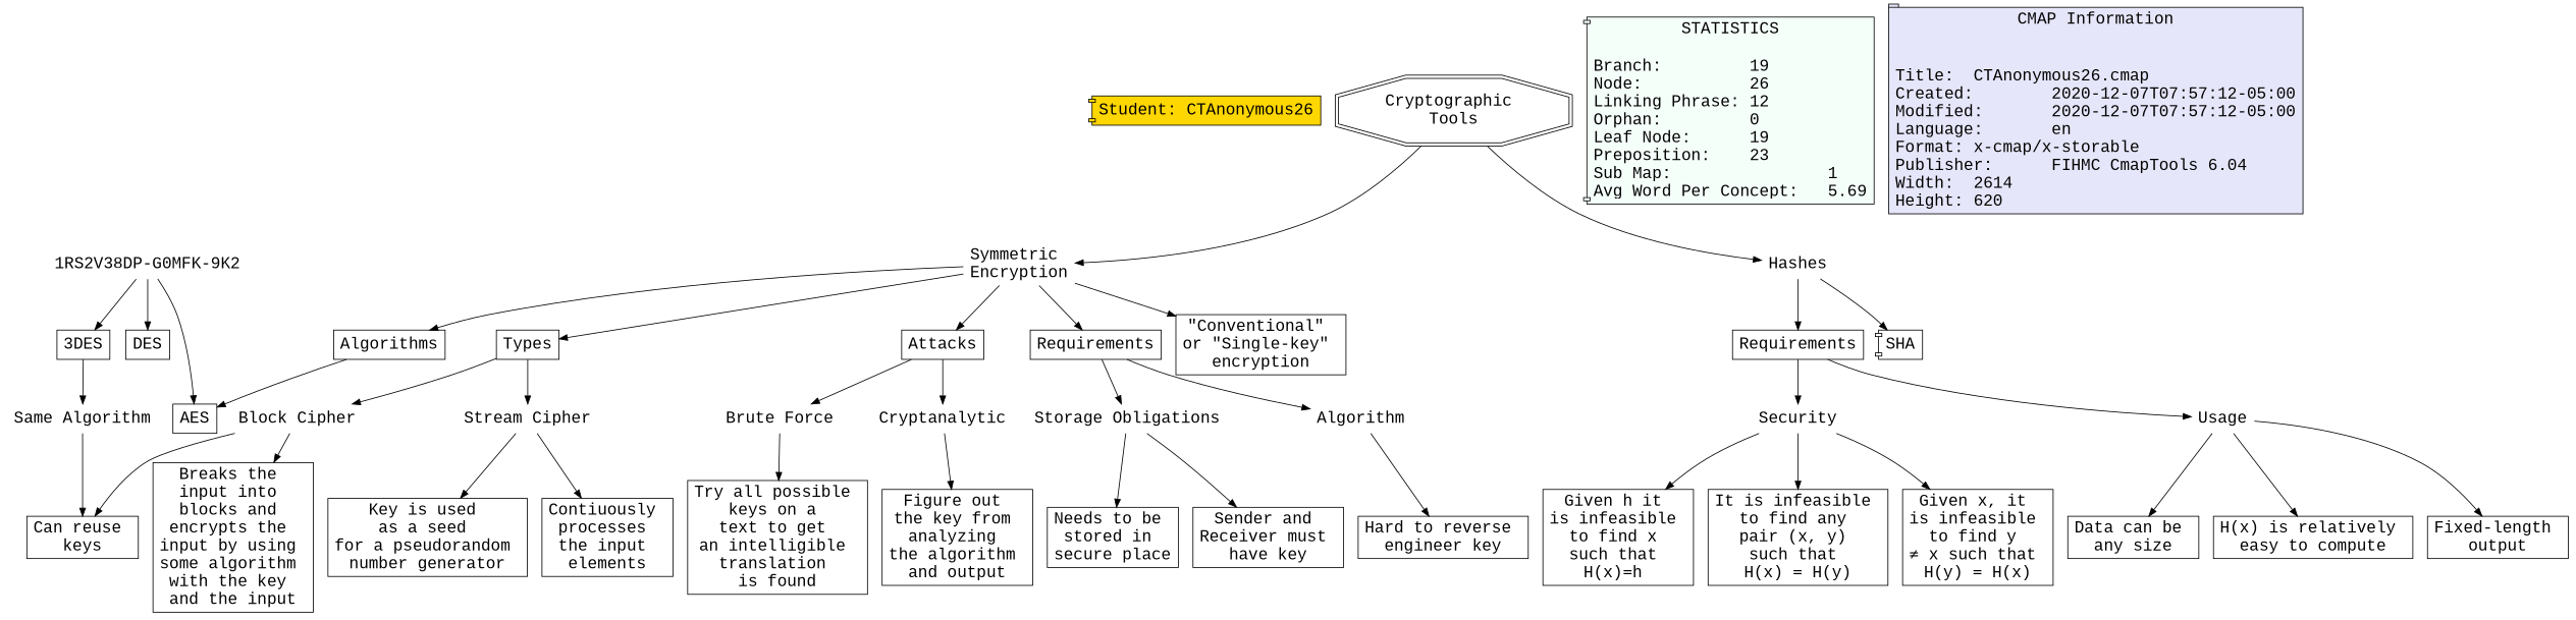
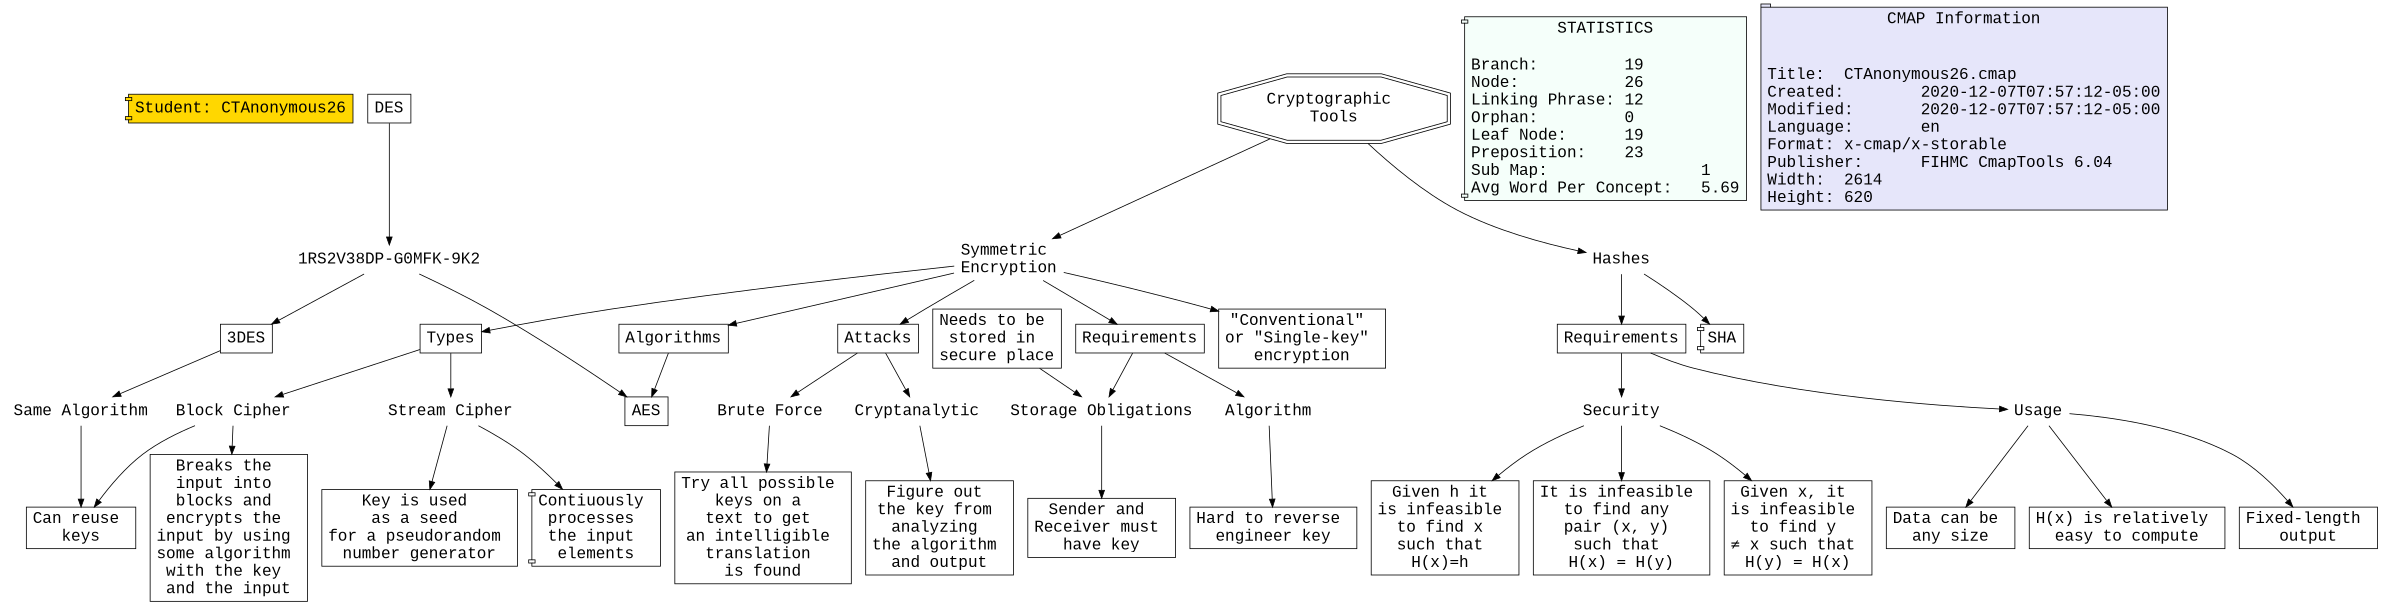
  digraph {
    fontname="Liberation Mono"
    node [fillcolor=white fontname="Liberation Mono" fontsize=20 shape=rect style=filled]
    edge [constraint=true fontname="Liberation Mono"]
    n1 [fillcolor=gold label="Student: CTAnonymous26" shape=component]
    "1RS2V38DP-G0MFK-9K2" [shape=none fillcolor="" style=""]
    n3 [label="3DES"]
    n4 [label=DES]
    n5 [label=AES]
    n6 [label="Same Algorithm\n" shape=none fillcolor="" style=""]
    n7 [label="Can reuse \nkeys"]
    n8 [label="Storage Obligations\n" shape=none fillcolor="" style=""]
    n9 [label="Needs to be \nstored in \nsecure place\n"]
    n10 [label="Sender and \nReceiver must \nhave key"]
    n11 [label="Symmetric \nEncryption" shape=none fillcolor="" style=""]
    n12 [label=Algorithms]
    n13 [label=Types]
    n14 [label=Attacks]
    n15 [label=Requirements]
    n16 [label="\"Conventional\" \nor \"Single-key\" \nencryption"]
    n17 [label="Block Cipher\n" shape=none fillcolor="" style=""]
    n18 [label="Stream Cipher\n" shape=none fillcolor="" style=""]
    n19 [label="Brute Force\n" shape=none fillcolor="" style=""]
    n20 [label=Cryptanalytic shape=none fillcolor="" style=""]
    n21 [label=Algorithm shape=none fillcolor="" style=""]
    n22 [label="Breaks the \ninput into \nblocks and \nencrypts the \ninput by using \nsome algorithm \nwith the key \nand the input\n"]
    n23 [label="Key is used \nas a seed \nfor a pseudorandom \nnumber generator\n"]
-   n24 [label="Contiuously \nprocesses \nthe input \nelements"]
+   n24 [label="Contiuously \nprocesses \nthe input \nelements" shape=component]
    n25 [label="Try all possible \nkeys on a \ntext to get \nan intelligible \ntranslation \nis found"]
    n26 [label="Figure out \nthe key from \nanalyzing \nthe algorithm \nand output\n"]
    n27 [label=Hashes shape=none fillcolor="" style=""]
    n28 [label=Requirements]
    n29 [label=SHA shape=component]
    n30 [label=Security shape=none fillcolor="" style=""]
    n31 [label=Usage shape=none fillcolor="" style=""]
    n32 [label="Given h it \nis infeasible \nto find x \nsuch that \nH(x)=h "]
    n33 [label="It is infeasible \nto find any \npair (x, y) \nsuch that \nH(x) = H(y)\n"]
    n34 [label="Given x, it \nis infeasible \nto find y \n≠ x such that \nH(y) = H(x)\n"]
    n35 [label="Data can be \nany size"]
    n36 [label="H(x) is relatively \neasy to compute\n"]
    n37 [label="Fixed-length \noutput"]
    n38 [label="Hard to reverse \nengineer key\n"]
    n39 [label="Cryptographic \nTools" shape=doubleoctagon]
    n40 [Gsplines=true fillcolor="#F5FFFA" label="STATISTICS\n\lBranch:		19\lNode:		26\lLinking Phrase:	12\lOrphan:		0\lLeaf Node:	19\lPreposition:	23\lSub Map:		1\lAvg Word Per Concept:	5.69\l" shape=component]
    n41 [Gsplines=true fillcolor="#E6E6FA" label="CMAP Information\n\n\lTitle:	CTAnonymous26.cmap\lCreated:	2020-12-07T07:57:12-05:00\lModified:	2020-12-07T07:57:12-05:00\lLanguage:	en\lFormat:	x-cmap/x-storable\lPublisher:	FIHMC CmapTools 6.04\lWidth:	2614\lHeight:	620\l" shape=tab]
    "1RS2V38DP-G0MFK-9K2" -> n3
-   "1RS2V38DP-G0MFK-9K2" -> n4
+   n4 -> "1RS2V38DP-G0MFK-9K2"
    "1RS2V38DP-G0MFK-9K2" -> n5
    n3 -> n6
    n6 -> n7
-   n8 -> n9
+   n9 -> n8
    n8 -> n10
    n11 -> n12
    n11 -> n13
    n11 -> n14
    n11 -> n15
    n11 -> n16
    n12 -> n5
    n13 -> n17
    n13 -> n18
    n14 -> n19
    n14 -> n20
    n15 -> n8
    n15 -> n21
    n17 -> n7
    n17 -> n22
    n18 -> n23
    n18 -> n24
    n19 -> n25
    n20 -> n26
    n21 -> n38
    n27 -> n28
    n27 -> n29
    n28 -> n30
    n28 -> n31
    n30 -> n32
    n30 -> n33
    n30 -> n34
    n31 -> n35
    n31 -> n36
    n31 -> n37
    n39 -> n11
    n39 -> n27
  }
